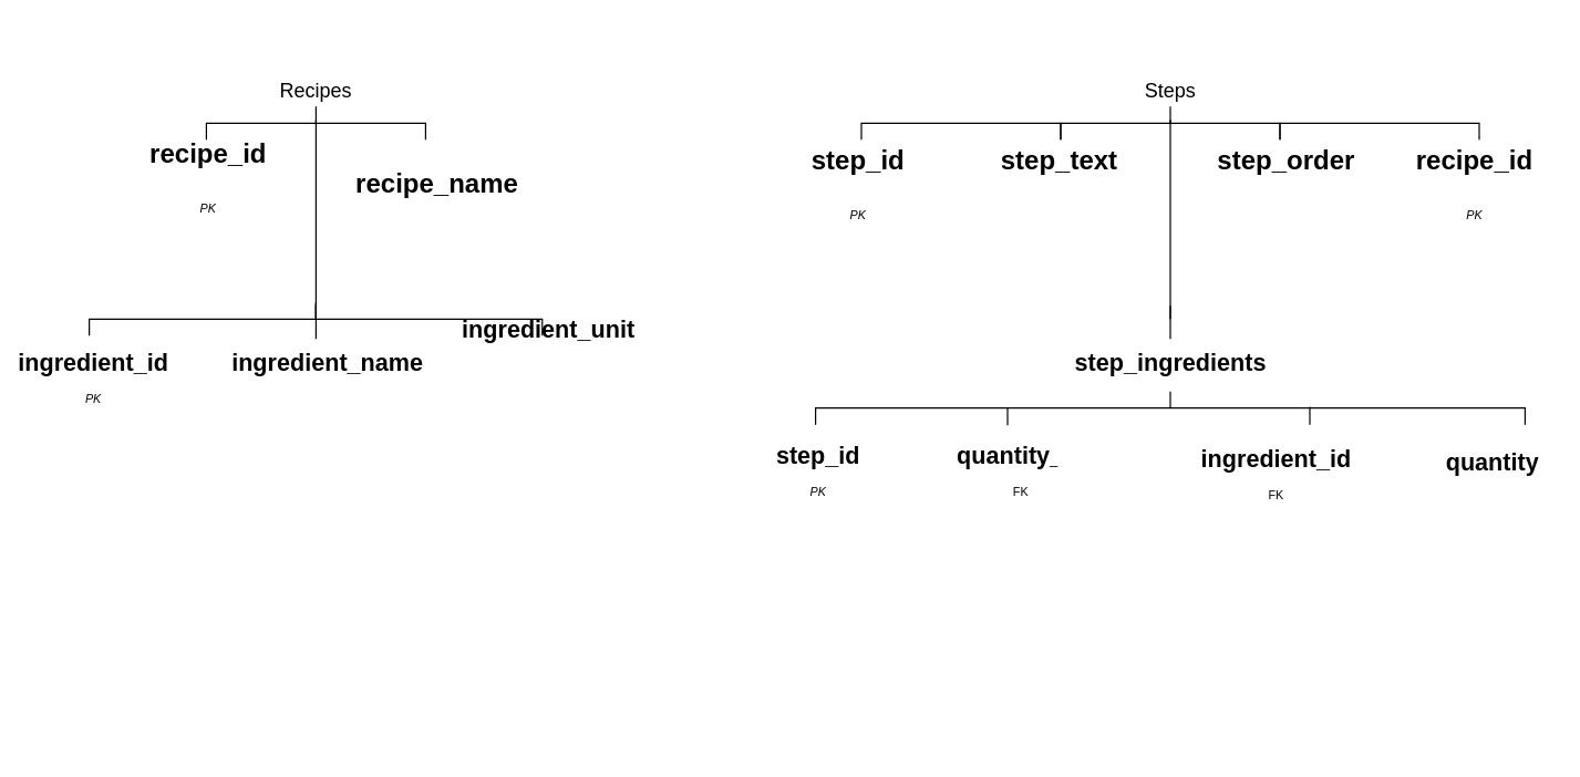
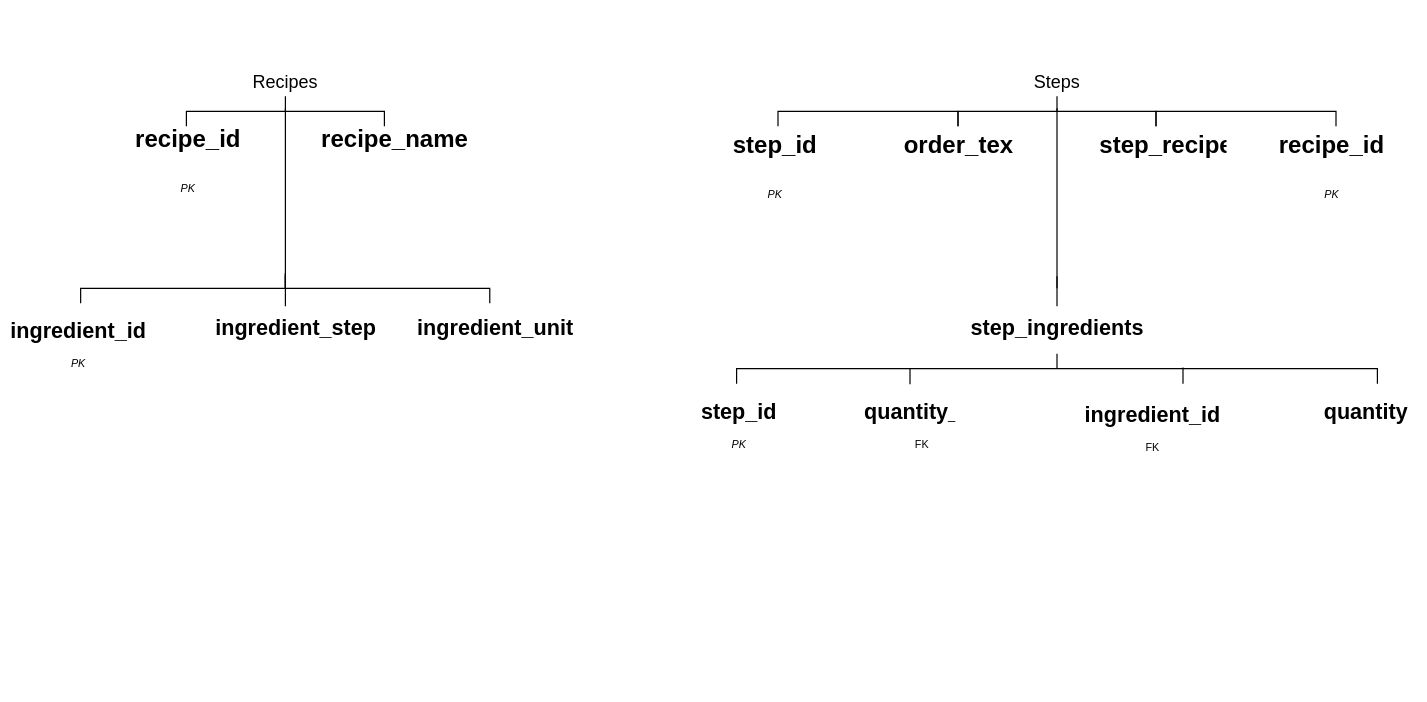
  <mxCell id="0" />
  <mxCell id="1" parent="0" />
  <mxCell id="2" value="Recipes" style="text;html=1;strokeColor=none;fillColor=none;align=center;verticalAlign=middle;whiteSpace=wrap;rounded=0;fontSize=30;" vertex="1" parent="1"><mxGeometry x="445" y="120" width="60" height="30" as="geometry" /></mxCell>
  <mxCell id="3" value="&lt;p style=&quot;line-height: 0.4&quot;&gt;&lt;/p&gt;&lt;h1 style=&quot;text-align: center&quot;&gt;&lt;span style=&quot;line-height: 0.8&quot;&gt;recipe_id&lt;/span&gt;&lt;/h1&gt;&lt;h1 style=&quot;text-align: center&quot;&gt;&lt;span style=&quot;font-weight: normal&quot;&gt;&lt;font size=&quot;1&quot;&gt;&lt;i style=&quot;font-size: 18px ; line-height: 0.2&quot;&gt;PK&lt;/i&gt;&lt;/font&gt;&lt;/span&gt;&lt;br&gt;&lt;/h1&gt;&lt;p&gt;&lt;/p&gt;" style="text;html=1;strokeColor=none;fillColor=none;spacing=5;spacingTop=-20;whiteSpace=wrap;overflow=hidden;rounded=0;fontSize=20;" vertex="1" parent="1"><mxGeometry x="220" y="190" width="190" height="140" as="geometry" /></mxCell>
- <mxCell id="4" value="&lt;p style=&quot;line-height: 0.4&quot;&gt;&lt;/p&gt;&lt;h1 style=&quot;text-align: center&quot;&gt;&lt;span style=&quot;line-height: 0.8&quot;&gt;recipe_name&lt;/span&gt;&lt;/h1&gt;&lt;p&gt;&lt;/p&gt;" style="text;html=1;strokeColor=none;fillColor=none;spacing=5;spacingTop=-20;whiteSpace=wrap;overflow=hidden;rounded=0;fontSize=20;" vertex="1" parent="1"><mxGeometry x="530" y="235" width="260" height="80" as="geometry" /></mxCell>
+ <mxCell id="4" value="&lt;p style=&quot;line-height: 0.4&quot;&gt;&lt;/p&gt;&lt;h1 style=&quot;text-align: center&quot;&gt;&lt;span style=&quot;line-height: 0.8&quot;&gt;recipe_name&lt;/span&gt;&lt;/h1&gt;&lt;p&gt;&lt;/p&gt;" style="text;html=1;strokeColor=none;fillColor=none;spacing=5;spacingTop=-20;whiteSpace=wrap;overflow=hidden;rounded=0;fontSize=20;" vertex="1" parent="1"><mxGeometry x="530" y="190" width="260" height="80" as="geometry" /></mxCell>
  <mxCell id="5" value="" style="strokeWidth=2;html=1;shape=mxgraph.flowchart.annotation_2;align=left;labelPosition=right;pointerEvents=1;fontSize=18;rotation=90;" vertex="1" parent="1"><mxGeometry x="450" y="20" width="50" height="330" as="geometry" /></mxCell>
  <mxCell id="6" value="" style="strokeWidth=2;html=1;shape=mxgraph.flowchart.annotation_2;align=left;labelPosition=right;pointerEvents=1;fontSize=18;rotation=90;" vertex="1" parent="1"><mxGeometry x="449.69" y="139.06" width="50" height="681.88" as="geometry" /></mxCell>
  <mxCell id="7" value="" style="line;strokeWidth=2;direction=south;html=1;fontSize=18;align=center;" vertex="1" parent="1"><mxGeometry x="470" y="180" width="10" height="300" as="geometry" /></mxCell>
- <mxCell id="8" value="&lt;h1&gt;ingredient_id&lt;/h1&gt;&lt;p&gt;&lt;i&gt;PK&lt;/i&gt;&lt;/p&gt;" style="text;html=1;strokeColor=none;fillColor=none;spacing=5;spacingTop=-20;whiteSpace=wrap;overflow=hidden;rounded=0;fontSize=18;align=center;" vertex="1" parent="1"><mxGeometry x="20" y="510" width="240" height="120" as="geometry" /></mxCell>
- <mxCell id="9" value="&lt;h1&gt;ingredient_name&lt;/h1&gt;" style="text;html=1;strokeColor=none;fillColor=none;spacing=5;spacingTop=-20;whiteSpace=wrap;overflow=hidden;rounded=0;fontSize=18;align=center;" vertex="1" parent="1"><mxGeometry x="340" y="510" width="305" height="120" as="geometry" /></mxCell>
- <mxCell id="10" value="&lt;h1&gt;ingredient_unit&lt;/h1&gt;" style="text;html=1;strokeColor=none;fillColor=none;spacing=5;spacingTop=-20;whiteSpace=wrap;overflow=hidden;rounded=0;fontSize=18;align=center;" vertex="1" parent="1"><mxGeometry x="690" y="460" width="270" height="120" as="geometry" /></mxCell>
+ <mxCell id="8" value="&lt;h1&gt;ingredient_id&lt;/h1&gt;&lt;p&gt;&lt;i&gt;PK&lt;/i&gt;&lt;/p&gt;" style="text;html=1;strokeColor=none;fillColor=none;spacing=5;spacingTop=-20;whiteSpace=wrap;overflow=hidden;rounded=0;fontSize=18;align=center;" vertex="1" parent="1"><mxGeometry x="10" y="515" width="240" height="120" as="geometry" /></mxCell>
+ <mxCell id="9" value="&lt;h1&gt;ingredient_step&lt;/h1&gt;" style="text;html=1;strokeColor=none;fillColor=none;spacing=5;spacingTop=-20;whiteSpace=wrap;overflow=hidden;rounded=0;fontSize=18;align=center;" vertex="1" parent="1"><mxGeometry x="340" y="510" width="305" height="120" as="geometry" /></mxCell>
+ <mxCell id="10" value="&lt;h1&gt;ingredient_unit&lt;/h1&gt;" style="text;html=1;strokeColor=none;fillColor=none;spacing=5;spacingTop=-20;whiteSpace=wrap;overflow=hidden;rounded=0;fontSize=18;align=center;" vertex="1" parent="1"><mxGeometry x="690" y="510" width="270" height="120" as="geometry" /></mxCell>
  <mxCell id="11" value="" style="line;strokeWidth=2;direction=south;html=1;fontSize=18;align=center;" vertex="1" parent="1"><mxGeometry x="470" y="460" width="10" height="50" as="geometry" /></mxCell>
  <mxCell id="12" value="Steps" style="text;html=1;strokeColor=none;fillColor=none;align=center;verticalAlign=middle;whiteSpace=wrap;rounded=0;fontSize=30;" vertex="1" parent="1"><mxGeometry x="1731" y="120" width="60" height="30" as="geometry" /></mxCell>
  <mxCell id="13" value="&lt;p style=&quot;line-height: 0.4&quot;&gt;&lt;/p&gt;&lt;h1 style=&quot;text-align: center&quot;&gt;&lt;span style=&quot;line-height: 0.8&quot;&gt;step_id&lt;/span&gt;&lt;/h1&gt;&lt;h1 style=&quot;text-align: center&quot;&gt;&lt;span style=&quot;font-weight: normal&quot;&gt;&lt;font size=&quot;1&quot;&gt;&lt;i style=&quot;font-size: 18px ; line-height: 0.2&quot;&gt;PK&lt;/i&gt;&lt;/font&gt;&lt;/span&gt;&lt;br&gt;&lt;/h1&gt;&lt;p&gt;&lt;/p&gt;" style="text;html=1;strokeColor=none;fillColor=none;spacing=5;spacingTop=-20;whiteSpace=wrap;overflow=hidden;rounded=0;fontSize=20;" vertex="1" parent="1"><mxGeometry x="1216" y="200" width="190" height="140" as="geometry" /></mxCell>
- <mxCell id="14" value="&lt;p style=&quot;line-height: 0.4&quot;&gt;&lt;/p&gt;&lt;h1 style=&quot;text-align: center&quot;&gt;&lt;span style=&quot;line-height: 0.8&quot;&gt;step_order&lt;/span&gt;&lt;/h1&gt;&lt;p&gt;&lt;/p&gt;" style="text;html=1;strokeColor=none;fillColor=none;spacing=5;spacingTop=-20;whiteSpace=wrap;overflow=hidden;rounded=0;fontSize=20;" vertex="1" parent="1"><mxGeometry x="1827" y="200" width="220" height="80" as="geometry" /></mxCell>
+ <mxCell id="14" value="&lt;p style=&quot;line-height: 0.4&quot;&gt;&lt;/p&gt;&lt;h1 style=&quot;text-align: center&quot;&gt;&lt;span style=&quot;line-height: 0.8&quot;&gt;step_recipe&lt;/span&gt;&lt;/h1&gt;&lt;p&gt;&lt;/p&gt;" style="text;html=1;strokeColor=none;fillColor=none;spacing=5;spacingTop=-20;whiteSpace=wrap;overflow=hidden;rounded=0;fontSize=20;" vertex="1" parent="1"><mxGeometry x="1827" y="200" width="220" height="80" as="geometry" /></mxCell>
  <mxCell id="15" value="" style="strokeWidth=2;html=1;shape=mxgraph.flowchart.annotation_2;align=left;labelPosition=right;pointerEvents=1;fontSize=18;rotation=90;" vertex="1" parent="1"><mxGeometry x="1736" y="20" width="50" height="330" as="geometry" /></mxCell>
  <mxCell id="16" value="" style="line;strokeWidth=2;direction=south;html=1;fontSize=18;align=center;" vertex="1" parent="1"><mxGeometry x="1756" y="180" width="10" height="300" as="geometry" /></mxCell>
  <mxCell id="17" value="&lt;h1&gt;step_id&lt;/h1&gt;&lt;p&gt;&lt;i&gt;PK&lt;/i&gt;&lt;/p&gt;" style="text;html=1;strokeColor=none;fillColor=none;spacing=5;spacingTop=-20;whiteSpace=wrap;overflow=hidden;rounded=0;fontSize=18;align=center;" vertex="1" parent="1"><mxGeometry x="1156" y="650" width="150" height="120" as="geometry" /></mxCell>
  <mxCell id="18" value="&lt;h1&gt;step_ingredients&lt;/h1&gt;" style="text;html=1;strokeColor=none;fillColor=none;spacing=5;spacingTop=-20;whiteSpace=wrap;overflow=hidden;rounded=0;fontSize=18;align=center;" vertex="1" parent="1"><mxGeometry x="1608.5" y="510" width="305" height="120" as="geometry" /></mxCell>
  <mxCell id="19" value="&lt;h1&gt;quantity_id&lt;/h1&gt;&lt;div&gt;FK&lt;/div&gt;" style="text;html=1;strokeColor=none;fillColor=none;spacing=5;spacingTop=-20;whiteSpace=wrap;overflow=hidden;rounded=0;fontSize=18;align=center;" vertex="1" parent="1"><mxGeometry x="1436" y="650" width="160" height="120" as="geometry" /></mxCell>
  <mxCell id="20" value="" style="line;strokeWidth=2;direction=south;html=1;fontSize=18;align=center;" vertex="1" parent="1"><mxGeometry x="1756" y="460" width="10" height="50" as="geometry" /></mxCell>
- <mxCell id="21" value="&lt;p style=&quot;line-height: 0.4&quot;&gt;&lt;/p&gt;&lt;h1 style=&quot;text-align: center&quot;&gt;&lt;span style=&quot;line-height: 0.8&quot;&gt;step_text&lt;/span&gt;&lt;/h1&gt;&lt;p&gt;&lt;/p&gt;" style="text;html=1;strokeColor=none;fillColor=none;spacing=5;spacingTop=-20;whiteSpace=wrap;overflow=hidden;rounded=0;fontSize=20;" vertex="1" parent="1"><mxGeometry x="1501" y="200" width="190" height="80" as="geometry" /></mxCell>
+ <mxCell id="21" value="&lt;p style=&quot;line-height: 0.4&quot;&gt;&lt;/p&gt;&lt;h1 style=&quot;text-align: center&quot;&gt;&lt;span style=&quot;line-height: 0.8&quot;&gt;order_text&lt;/span&gt;&lt;/h1&gt;&lt;p&gt;&lt;/p&gt;" style="text;html=1;strokeColor=none;fillColor=none;spacing=5;spacingTop=-20;whiteSpace=wrap;overflow=hidden;rounded=0;fontSize=20;" vertex="1" parent="1"><mxGeometry x="1501" y="200" width="190" height="80" as="geometry" /></mxCell>
  <mxCell id="22" value="&lt;p style=&quot;line-height: 0.4&quot;&gt;&lt;/p&gt;&lt;h1 style=&quot;text-align: center&quot;&gt;&lt;span style=&quot;line-height: 0.8&quot;&gt;recipe_id&lt;/span&gt;&lt;/h1&gt;&lt;h1 style=&quot;text-align: center&quot;&gt;&lt;span style=&quot;font-weight: normal&quot;&gt;&lt;font size=&quot;1&quot;&gt;&lt;i style=&quot;font-size: 18px ; line-height: 0.2&quot;&gt;PK&lt;/i&gt;&lt;/font&gt;&lt;/span&gt;&lt;br&gt;&lt;/h1&gt;&lt;p&gt;&lt;/p&gt;" style="text;html=1;strokeColor=none;fillColor=none;spacing=5;spacingTop=-20;whiteSpace=wrap;overflow=hidden;rounded=0;fontSize=20;" vertex="1" parent="1"><mxGeometry x="2126" y="200" width="190" height="140" as="geometry" /></mxCell>
  <mxCell id="23" value="" style="shape=partialRectangle;whiteSpace=wrap;html=1;bottom=1;right=1;left=1;top=0;fillColor=none;routingCenterX=-0.5;fontSize=18;align=center;rotation=-180;strokeWidth=2;" vertex="1" parent="1"><mxGeometry x="1296" y="185" width="300" height="24" as="geometry" /></mxCell>
  <mxCell id="24" value="" style="shape=partialRectangle;whiteSpace=wrap;html=1;bottom=1;right=1;left=1;top=0;fillColor=none;routingCenterX=-0.5;fontSize=18;align=center;rotation=-180;strokeWidth=2;" vertex="1" parent="1"><mxGeometry x="1926" y="185" width="300" height="24" as="geometry" /></mxCell>
  <mxCell id="25" value="" style="strokeWidth=2;html=1;shape=mxgraph.flowchart.annotation_2;align=left;labelPosition=right;pointerEvents=1;fontSize=18;rotation=90;" vertex="1" parent="1"><mxGeometry x="1736" width="50" height="1068" as="geometry" y="80" /></mxCell>
  <mxCell id="26" value="&lt;h1&gt;ingredient_id&lt;/h1&gt;&lt;div&gt;FK&lt;/div&gt;" style="text;html=1;strokeColor=none;fillColor=none;spacing=5;spacingTop=-20;whiteSpace=wrap;overflow=hidden;rounded=0;fontSize=18;align=center;" vertex="1" parent="1"><mxGeometry x="1801" y="655" width="239" height="120" as="geometry" /></mxCell>
- <mxCell id="27" value="&lt;h1&gt;quantity&lt;/h1&gt;" style="text;html=1;strokeColor=none;fillColor=none;spacing=5;spacingTop=-20;whiteSpace=wrap;overflow=hidden;rounded=0;fontSize=18;align=center;" vertex="1" parent="1"><mxGeometry x="2166" y="660" width="160" height="120" as="geometry" /></mxCell>
+ <mxCell id="27" value="&lt;h1&gt;quantity&lt;/h1&gt;" style="text;html=1;strokeColor=none;fillColor=none;spacing=5;spacingTop=-20;whiteSpace=wrap;overflow=hidden;rounded=0;fontSize=18;align=center;" vertex="1" parent="1"><mxGeometry x="2196" y="650" width="160" height="120" as="geometry" /></mxCell>
  <mxCell id="28" value="" style="line;strokeWidth=2;direction=south;html=1;fontSize=18;align=center;" vertex="1" parent="1"><mxGeometry x="1511" y="613" width="10" height="27" as="geometry" /></mxCell>
  <mxCell id="29" value="" style="line;strokeWidth=2;direction=south;html=1;fontSize=18;align=center;" vertex="1" parent="1"><mxGeometry x="1966" y="612" width="10" height="27" as="geometry" /></mxCell>
